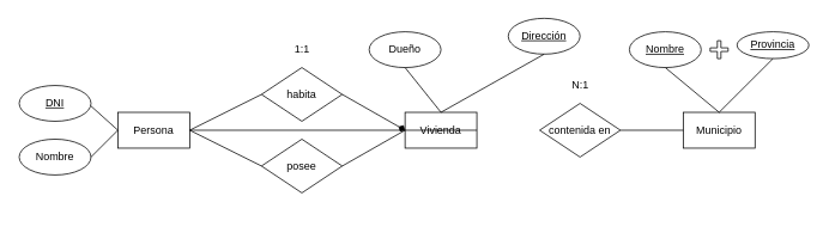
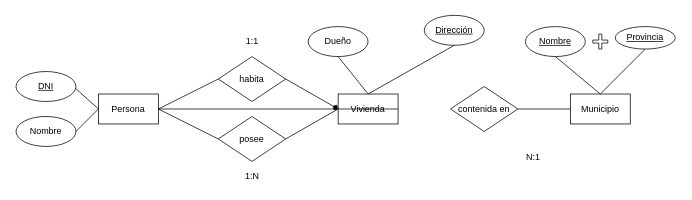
  <mxCell id="0" />
  <mxCell id="1" parent="0" />
  <mxCell id="2" value="Municipio" style="rounded=0;whiteSpace=wrap;html=1;" vertex="1" parent="1"><mxGeometry x="760" y="125" width="80" height="40" as="geometry" /></mxCell>
  <mxCell id="3" value="Vivienda" style="rounded=0;whiteSpace=wrap;html=1;" vertex="1" parent="1"><mxGeometry x="450" y="125" width="80" height="40" as="geometry" /></mxCell>
  <mxCell id="4" value="Persona" style="rounded=0;whiteSpace=wrap;html=1;" vertex="1" parent="1"><mxGeometry x="130" y="125" width="80" height="40" as="geometry" /></mxCell>
  <mxCell id="5" value="contenida en" style="rhombus;whiteSpace=wrap;html=1;" vertex="1" parent="1"><mxGeometry x="600" y="115" width="90" height="60" as="geometry" /></mxCell>
  <mxCell id="6" value="1:1" style="text;html=1;align=center;verticalAlign=middle;resizable=0;points=[];autosize=1;" vertex="1" parent="1"><mxGeometry x="320" y="45" width="30" height="20" as="geometry" /></mxCell>
  <mxCell id="7" value="habita" style="rhombus;whiteSpace=wrap;html=1;" vertex="1" parent="1"><mxGeometry x="290" y="75" width="90" height="60" as="geometry" /></mxCell>
  <mxCell id="8" value="posee" style="rhombus;whiteSpace=wrap;html=1;" vertex="1" parent="1"><mxGeometry x="290" y="155" width="90" height="60" as="geometry" /></mxCell>
+ <mxCell id="9" value="1:N" style="text;html=1;align=center;verticalAlign=middle;resizable=0;points=[];autosize=1;" vertex="1" parent="1"><mxGeometry x="320" y="225" width="30" height="20" as="geometry" /></mxCell>
  <mxCell id="10" value="" style="endArrow=diamond;html=1;entryX=0;entryY=0.5;entryDx=0;entryDy=0;exitX=1;exitY=0.5;exitDx=0;exitDy=0;" edge="1" parent="1" source="7" target="3"><mxGeometry width="50" height="50" relative="1" as="geometry"><mxPoint x="410" y="105" as="sourcePoint" /><mxPoint x="330" y="245" as="targetPoint" /></mxGeometry></mxCell>
  <mxCell id="11" value="" style="endArrow=none;html=1;entryX=1;entryY=0.5;entryDx=0;entryDy=0;exitX=0;exitY=0.5;exitDx=0;exitDy=0;" edge="1" parent="1" source="8" target="4"><mxGeometry width="50" height="50" relative="1" as="geometry"><mxPoint x="220" y="295" as="sourcePoint" /><mxPoint x="270" y="245" as="targetPoint" /></mxGeometry></mxCell>
  <mxCell id="12" value="" style="endArrow=none;html=1;entryX=1;entryY=0.5;entryDx=0;entryDy=0;exitX=0;exitY=0.5;exitDx=0;exitDy=0;" edge="1" parent="1" source="3" target="8"><mxGeometry width="50" height="50" relative="1" as="geometry"><mxPoint x="290" y="305" as="sourcePoint" /><mxPoint x="410" y="185" as="targetPoint" /></mxGeometry></mxCell>
  <mxCell id="13" value="" style="endArrow=none;html=1;entryX=0;entryY=0.5;entryDx=0;entryDy=0;exitX=1;exitY=0.5;exitDx=0;exitDy=0;" edge="1" parent="1" source="4" target="7"><mxGeometry width="50" height="50" relative="1" as="geometry"><mxPoint x="230" y="305" as="sourcePoint" /><mxPoint x="280" y="255" as="targetPoint" /></mxGeometry></mxCell>
  <mxCell id="14" value="&lt;u&gt;DNI&lt;/u&gt;" style="ellipse;whiteSpace=wrap;html=1;" vertex="1" parent="1"><mxGeometry x="20" y="95" width="80" height="40" as="geometry" /></mxCell>
  <mxCell id="15" value="Nombre" style="ellipse;whiteSpace=wrap;html=1;" vertex="1" parent="1"><mxGeometry x="20" y="155" width="80" height="40" as="geometry" /></mxCell>
  <mxCell id="16" value="Dueño" style="ellipse;whiteSpace=wrap;html=1;" vertex="1" parent="1"><mxGeometry x="410" y="35" width="80" height="40" as="geometry" /></mxCell>
- <mxCell id="17" value="N:1" style="text;html=1;align=center;verticalAlign=middle;resizable=0;points=[];autosize=1;" vertex="1" parent="1"><mxGeometry x="630" y="85" width="30" height="20" as="geometry" /></mxCell>
+ <mxCell id="17" value="N:1" style="text;html=1;align=center;verticalAlign=middle;resizable=0;points=[];autosize=1;" vertex="1" parent="1"><mxGeometry x="695" y="200" width="30" height="20" as="geometry" /></mxCell>
  <mxCell id="18" value="&lt;u&gt;Dirección&lt;/u&gt;" style="ellipse;whiteSpace=wrap;html=1;" vertex="1" parent="1"><mxGeometry x="565" y="20" width="80" height="40" as="geometry" /></mxCell>
  <mxCell id="19" value="" style="endArrow=none;html=1;entryX=1;entryY=0.5;entryDx=0;entryDy=0;exitX=0;exitY=0.5;exitDx=0;exitDy=0;" edge="1" parent="1" source="4" target="15"><mxGeometry width="50" height="50" relative="1" as="geometry"><mxPoint x="520" y="285" as="sourcePoint" /><mxPoint x="570" y="235" as="targetPoint" /></mxGeometry></mxCell>
  <mxCell id="20" value="" style="endArrow=none;html=1;entryX=0.5;entryY=1;entryDx=0;entryDy=0;exitX=0.5;exitY=0;exitDx=0;exitDy=0;" edge="1" parent="1" source="3" target="16"><mxGeometry width="50" height="50" relative="1" as="geometry"><mxPoint x="530" y="295" as="sourcePoint" /><mxPoint x="580" y="245" as="targetPoint" /></mxGeometry></mxCell>
  <mxCell id="21" value="" style="endArrow=none;html=1;entryX=0.5;entryY=1;entryDx=0;entryDy=0;exitX=0.5;exitY=0;exitDx=0;exitDy=0;" edge="1" parent="1" source="3" target="18"><mxGeometry width="50" height="50" relative="1" as="geometry"><mxPoint x="540" y="305" as="sourcePoint" /><mxPoint x="590" y="255" as="targetPoint" /></mxGeometry></mxCell>
  <mxCell id="22" value="" style="endArrow=none;html=1;exitX=0;exitY=0.5;exitDx=0;exitDy=0;" edge="1" parent="1" source="4"><mxGeometry width="50" height="50" relative="1" as="geometry"><mxPoint x="530" y="295" as="sourcePoint" /><mxPoint x="100" y="118" as="targetPoint" /></mxGeometry></mxCell>
  <mxCell id="23" value="" style="endArrow=none;html=1;exitX=0;exitY=0.5;exitDx=0;exitDy=0;entryX=1;entryY=0.5;entryDx=0;entryDy=0;" edge="1" parent="1" source="2" target="5"><mxGeometry width="50" height="50" relative="1" as="geometry"><mxPoint x="460" y="155" as="sourcePoint" /><mxPoint x="710" y="165" as="targetPoint" /></mxGeometry></mxCell>
  <mxCell id="24" value="" style="endArrow=none;html=1;exitX=1;exitY=0.5;exitDx=0;exitDy=0;" edge="1" parent="1" source="3" target="4"><mxGeometry width="50" height="50" relative="1" as="geometry"><mxPoint x="470" y="165" as="sourcePoint" /><mxPoint x="400" y="205" as="targetPoint" /></mxGeometry></mxCell>
  <mxCell id="25" value="&lt;u&gt;Nombre&lt;/u&gt;" style="ellipse;whiteSpace=wrap;html=1;" vertex="1" parent="1"><mxGeometry x="700" y="35" width="80" height="40" as="geometry" /></mxCell>
  <mxCell id="26" value="&lt;u&gt;Provincia&lt;/u&gt;" style="ellipse;whiteSpace=wrap;html=1;" vertex="1" parent="1"><mxGeometry x="820" y="35" width="80" height="30" as="geometry" /></mxCell>
  <mxCell id="27" value="" style="shape=cross;whiteSpace=wrap;html=1;" vertex="1" parent="1"><mxGeometry x="790" y="45" width="20" height="20" as="geometry" /></mxCell>
  <mxCell id="28" value="" style="endArrow=none;html=1;exitX=0.5;exitY=0;exitDx=0;exitDy=0;entryX=0.5;entryY=1;entryDx=0;entryDy=0;" edge="1" parent="1" source="2" target="26"><mxGeometry width="50" height="50" relative="1" as="geometry"><mxPoint x="750" y="255" as="sourcePoint" /><mxPoint x="800" y="205" as="targetPoint" /></mxGeometry></mxCell>
  <mxCell id="29" value="" style="endArrow=none;html=1;entryX=0.5;entryY=1;entryDx=0;entryDy=0;exitX=0.5;exitY=0;exitDx=0;exitDy=0;" edge="1" parent="1" source="2" target="25"><mxGeometry width="50" height="50" relative="1" as="geometry"><mxPoint x="760" y="265" as="sourcePoint" /><mxPoint x="810" y="215" as="targetPoint" /></mxGeometry></mxCell>
